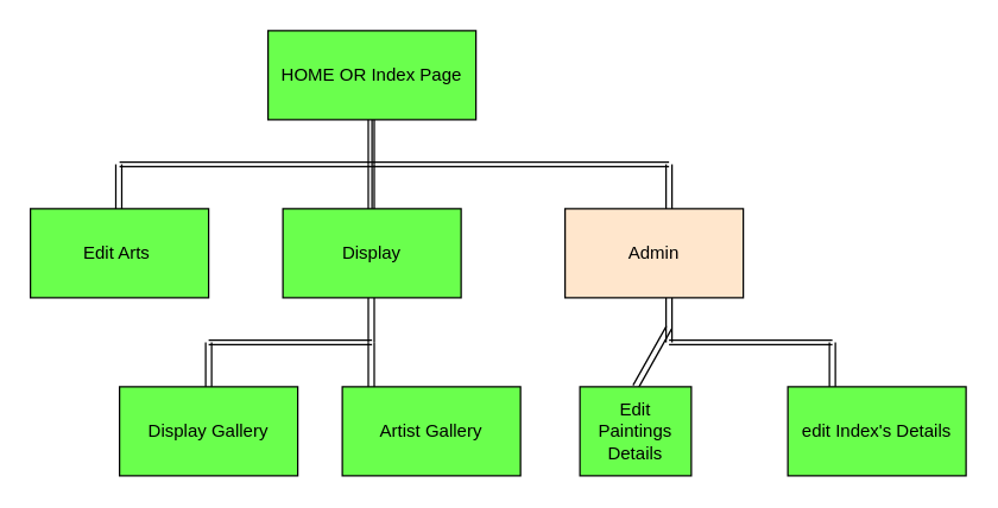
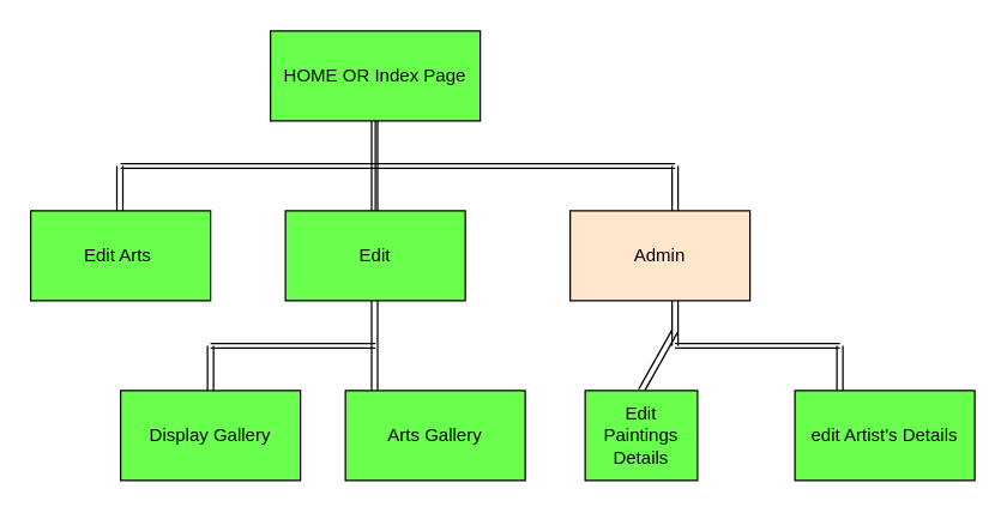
  <mxCell id="0" />
  <mxCell id="1" parent="0" />
  <mxCell id="2" value="HOME OR Index Page" style="rounded=0;whiteSpace=wrap;html=1;fillColor=#6AFF4D;" vertex="1" parent="1"><mxGeometry x="180" y="20" width="140" height="60" as="geometry" /></mxCell>
  <mxCell id="3" value="Edit Arts&amp;nbsp;" style="rounded=0;whiteSpace=wrap;html=1;fillColor=#6AFF4D;" vertex="1" parent="1"><mxGeometry x="20" y="140" width="120" height="60" as="geometry" /></mxCell>
  <mxCell id="4" value="" style="edgeStyle=orthogonalEdgeStyle;rounded=0;orthogonalLoop=1;jettySize=auto;html=1;endArrow=none;" edge="1" parent="1" source="5" target="2"><mxGeometry relative="1" as="geometry" /></mxCell>
- <mxCell id="5" value="Display" style="rounded=0;whiteSpace=wrap;html=1;fillColor=#6AFF4D;" vertex="1" parent="1"><mxGeometry x="190" y="140" width="120" height="60" as="geometry" /></mxCell>
+ <mxCell id="5" value="Edit" style="rounded=0;whiteSpace=wrap;html=1;fillColor=#6AFF4D;" vertex="1" parent="1"><mxGeometry x="190" y="140" width="120" height="60" as="geometry" /></mxCell>
  <mxCell id="6" value="Admin" style="rounded=0;whiteSpace=wrap;html=1;fillColor=#ffe6cc;" vertex="1" parent="1"><mxGeometry x="380" y="140" width="120" height="60" as="geometry" /></mxCell>
  <mxCell id="7" value="" style="shape=link;html=1;rounded=0;width=3;" edge="1" parent="1"><mxGeometry width="100" relative="1" as="geometry"><mxPoint x="80" y="110" as="sourcePoint" /><mxPoint x="450" y="110" as="targetPoint" /><Array as="points" /></mxGeometry></mxCell>
  <mxCell id="8" value="" style="shape=link;html=1;rounded=0;width=-4;" edge="1" parent="1"><mxGeometry width="100" relative="1" as="geometry"><mxPoint x="249.5" y="80" as="sourcePoint" /><mxPoint x="249.5" y="110" as="targetPoint" /></mxGeometry></mxCell>
  <mxCell id="9" value="" style="shape=link;html=1;rounded=0;width=-4;" edge="1" parent="1"><mxGeometry width="100" relative="1" as="geometry"><mxPoint x="79.5" y="110" as="sourcePoint" /><mxPoint x="79.5" y="140" as="targetPoint" /></mxGeometry></mxCell>
  <mxCell id="10" value="" style="shape=link;html=1;rounded=0;width=-4;" edge="1" parent="1"><mxGeometry width="100" relative="1" as="geometry"><mxPoint x="249.5" y="110" as="sourcePoint" /><mxPoint x="249.5" y="140" as="targetPoint" /></mxGeometry></mxCell>
  <mxCell id="11" value="" style="shape=link;html=1;rounded=0;width=-4;" edge="1" parent="1"><mxGeometry width="100" relative="1" as="geometry"><mxPoint x="450" y="110" as="sourcePoint" /><mxPoint x="450" y="140" as="targetPoint" /></mxGeometry></mxCell>
  <mxCell id="12" value="" style="shape=link;html=1;rounded=0;width=-4;" edge="1" parent="1"><mxGeometry width="100" relative="1" as="geometry"><mxPoint x="249.5" y="200" as="sourcePoint" /><mxPoint x="249.5" y="230" as="targetPoint" /></mxGeometry></mxCell>
  <mxCell id="13" value="" style="shape=link;html=1;rounded=0;width=3;" edge="1" parent="1"><mxGeometry width="100" relative="1" as="geometry"><mxPoint x="140" y="230" as="sourcePoint" /><mxPoint x="250" y="230" as="targetPoint" /><Array as="points" /></mxGeometry></mxCell>
  <mxCell id="14" value="" style="shape=link;html=1;rounded=0;width=-4;" edge="1" parent="1"><mxGeometry width="100" relative="1" as="geometry"><mxPoint x="140" y="230" as="sourcePoint" /><mxPoint x="140" y="260" as="targetPoint" /></mxGeometry></mxCell>
  <mxCell id="15" value="" style="shape=link;html=1;rounded=0;width=-4;" edge="1" parent="1"><mxGeometry width="100" relative="1" as="geometry"><mxPoint x="249.5" y="230" as="sourcePoint" /><mxPoint x="249.5" y="260" as="targetPoint" /></mxGeometry></mxCell>
  <mxCell id="16" value="Display Gallery" style="rounded=0;whiteSpace=wrap;html=1;fillColor=#6AFF4D;" vertex="1" parent="1"><mxGeometry x="80" y="260" width="120" height="60" as="geometry" /></mxCell>
- <mxCell id="17" value="Artist Gallery" style="rounded=0;whiteSpace=wrap;html=1;fillColor=#6AFF4D;" vertex="1" parent="1"><mxGeometry x="230" y="260" width="120" height="60" as="geometry" /></mxCell>
+ <mxCell id="17" value="Arts Gallery" style="rounded=0;whiteSpace=wrap;html=1;fillColor=#6AFF4D;" vertex="1" parent="1"><mxGeometry x="230" y="260" width="120" height="60" as="geometry" /></mxCell>
  <mxCell id="18" value="" style="shape=link;html=1;rounded=0;width=-4;" edge="1" parent="1"><mxGeometry width="100" relative="1" as="geometry"><mxPoint x="450" y="200" as="sourcePoint" /><mxPoint x="450" y="230" as="targetPoint" /></mxGeometry></mxCell>
  <mxCell id="19" value="" style="shape=link;html=1;rounded=0;width=3;" edge="1" parent="1"><mxGeometry width="100" relative="1" as="geometry"><mxPoint x="450" y="230" as="sourcePoint" /><mxPoint x="560" y="230" as="targetPoint" /><Array as="points" /></mxGeometry></mxCell>
  <mxCell id="20" value="" style="shape=link;html=1;rounded=0;width=-4;entryX=0.5;entryY=0;entryDx=0;entryDy=0;" edge="1" parent="1" target="22"><mxGeometry width="100" relative="1" as="geometry"><mxPoint x="450" y="220" as="sourcePoint" /><mxPoint x="450" y="250" as="targetPoint" /></mxGeometry></mxCell>
  <mxCell id="21" value="" style="shape=link;html=1;rounded=0;width=-4;" edge="1" parent="1"><mxGeometry width="100" relative="1" as="geometry"><mxPoint x="560" y="230" as="sourcePoint" /><mxPoint x="560" y="260" as="targetPoint" /></mxGeometry></mxCell>
  <mxCell id="22" value="Edit Paintings Details" style="rounded=0;whiteSpace=wrap;html=1;fillColor=#6AFF4D;" vertex="1" parent="1"><mxGeometry x="390" y="260" width="75" height="60" as="geometry" /></mxCell>
- <mxCell id="23" value="edit Index's Details" style="rounded=0;whiteSpace=wrap;html=1;fillColor=#6AFF4D;" vertex="1" parent="1"><mxGeometry x="530" y="260" width="120" height="60" as="geometry" /></mxCell>
+ <mxCell id="23" value="edit Artist's Details" style="rounded=0;whiteSpace=wrap;html=1;fillColor=#6AFF4D;" vertex="1" parent="1"><mxGeometry x="530" y="260" width="120" height="60" as="geometry" /></mxCell>
